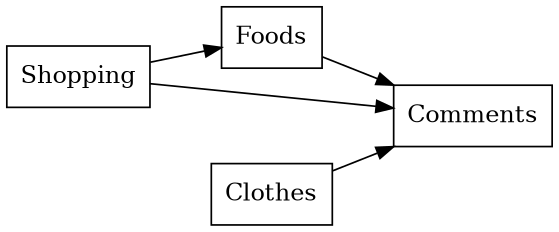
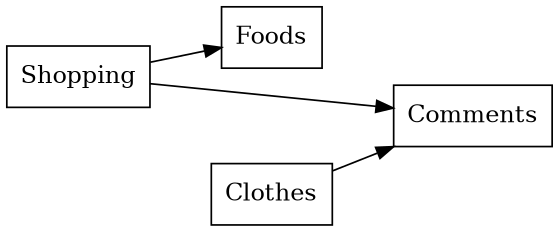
  digraph {
    rankdir=LR
    node [shape=box style=solid]
    edge [style=solid]
    Shopping
    Foods
    Comments
    Clothes
    Shopping -> Foods
    Shopping -> Comments
-   Foods -> Comments
    Clothes -> Comments
  }
